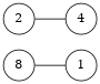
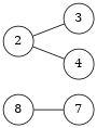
  graph {
    rankdir=LR
    node [shape=circle]
    n1 [label=8]
-   1
+   1 [label=7]
    2
+   3
    4
    n1 -- 1
+   2 -- 3
    2 -- 4
  }
